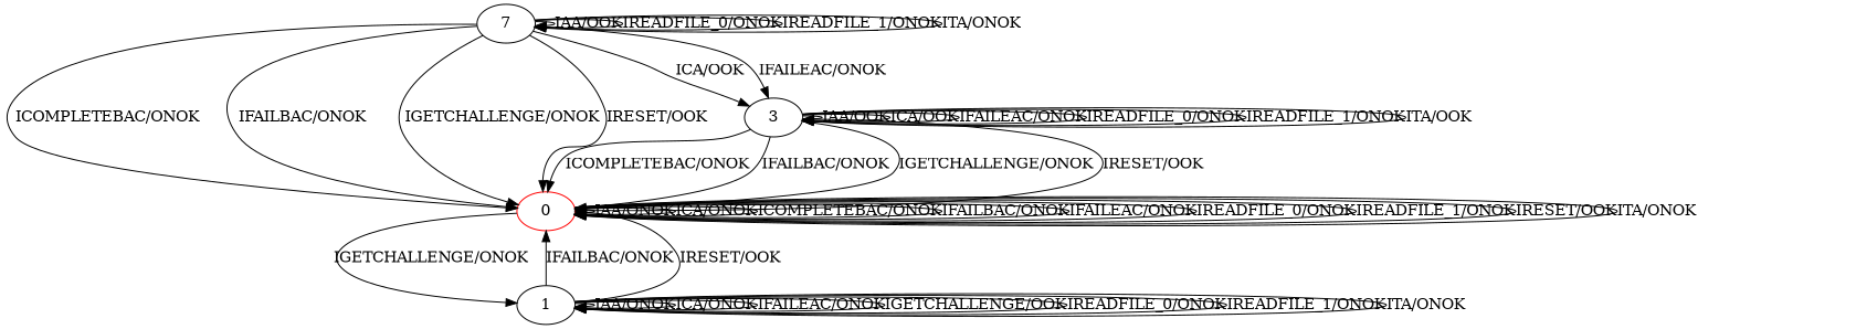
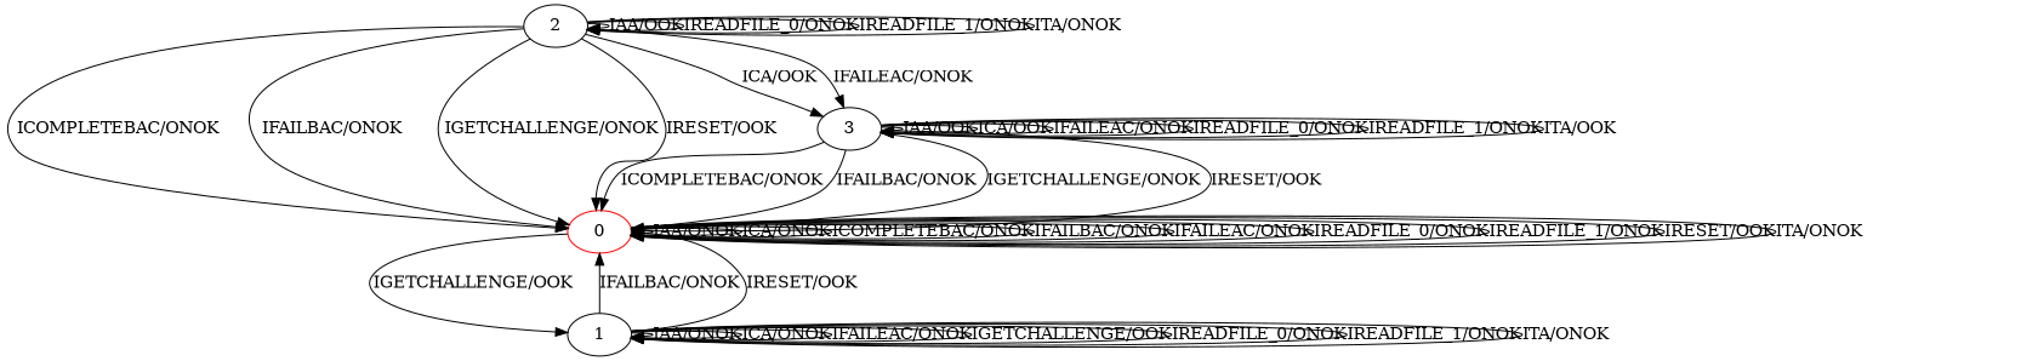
  digraph {
    0 [color=red]
    1
-   2 [label=7]
+   2
    3
    0 -> 0 [label="IAA/ONOK"]
    0 -> 0 [label="ICA/ONOK"]
    0 -> 0 [label="ICOMPLETEBAC/ONOK"]
    0 -> 0 [label="IFAILBAC/ONOK"]
    0 -> 0 [label="IFAILEAC/ONOK"]
    0 -> 0 [label="IREADFILE_0/ONOK"]
    0 -> 0 [label="IREADFILE_1/ONOK"]
    0 -> 0 [label="IRESET/OOK"]
    0 -> 0 [label="ITA/ONOK"]
-   0 -> 1 [label="IGETCHALLENGE/ONOK"]
+   0 -> 1 [label="IGETCHALLENGE/OOK"]
    1 -> 0 [label="IFAILBAC/ONOK"]
    1 -> 0 [label="IRESET/OOK"]
    1 -> 1 [label="IAA/ONOK"]
    1 -> 1 [label="ICA/ONOK"]
    1 -> 1 [label="IFAILEAC/ONOK"]
    1 -> 1 [label="IGETCHALLENGE/OOK"]
    1 -> 1 [label="IREADFILE_0/ONOK"]
    1 -> 1 [label="IREADFILE_1/ONOK"]
    1 -> 1 [label="ITA/ONOK"]
    2 -> 0 [label="ICOMPLETEBAC/ONOK"]
    2 -> 0 [label="IFAILBAC/ONOK"]
    2 -> 0 [label="IGETCHALLENGE/ONOK"]
    2 -> 0 [label="IRESET/OOK"]
    2 -> 2 [label="IAA/OOK"]
    2 -> 2 [label="IREADFILE_0/ONOK"]
    2 -> 2 [label="IREADFILE_1/ONOK"]
    2 -> 2 [label="ITA/ONOK"]
    2 -> 3 [label="ICA/OOK"]
    2 -> 3 [label="IFAILEAC/ONOK"]
    3 -> 0 [label="ICOMPLETEBAC/ONOK"]
    3 -> 0 [label="IFAILBAC/ONOK"]
    3 -> 0 [label="IGETCHALLENGE/ONOK"]
    3 -> 0 [label="IRESET/OOK"]
    3 -> 3 [label="IAA/OOK"]
    3 -> 3 [label="ICA/OOK"]
    3 -> 3 [label="IFAILEAC/ONOK"]
    3 -> 3 [label="IREADFILE_0/ONOK"]
    3 -> 3 [label="IREADFILE_1/ONOK"]
    3 -> 3 [label="ITA/OOK"]
  }
